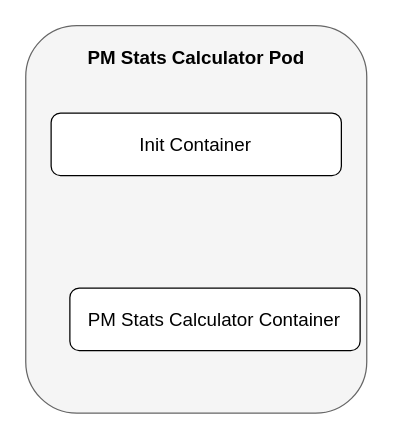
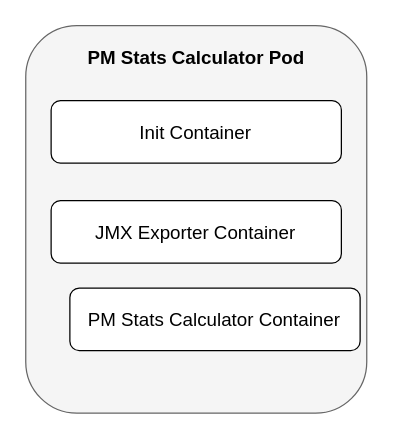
  <mxCell id="0" />
  <mxCell id="1" parent="0" />
  <mxCell id="2" value="" style="rounded=1;whiteSpace=wrap;html=1;fillColor=#f5f5f5;strokeColor=#666666;fontColor=#333333;fontSize=12;" parent="1" vertex="1"><mxGeometry x="20" y="20" width="272.8" height="310" as="geometry" /></mxCell>
  <mxCell id="3" value="PM Stats Calculator Container" style="rounded=1;whiteSpace=wrap;html=1;fontSize=15;" parent="1" vertex="1"><mxGeometry x="55.3" y="230" width="232.2" height="50" as="geometry" /></mxCell>
  <mxCell id="4" value="&lt;b style=&quot;font-size: 15px;&quot;&gt;PM Stats Calculator Pod&lt;/b&gt;" style="text;html=1;align=center;verticalAlign=middle;resizable=0;points=[];autosize=1;strokeColor=none;fillColor=none;fontSize=15;" parent="1" vertex="1"><mxGeometry x="56.4" y="30" width="200" height="30" as="geometry" /></mxCell>
- <mxCell id="6" value="Init Container" style="rounded=1;whiteSpace=wrap;html=1;fontSize=15;" vertex="1" parent="1"><mxGeometry x="40.3" y="90" width="232.2" height="50" as="geometry" /></mxCell>
+ <mxCell id="5" value="JMX Exporter Container" style="rounded=1;whiteSpace=wrap;html=1;fontSize=15;" vertex="1" parent="1"><mxGeometry x="40.3" y="160" width="232.2" height="50" as="geometry" /></mxCell>
+ <mxCell id="6" value="Init Container" style="rounded=1;whiteSpace=wrap;html=1;fontSize=15;" vertex="1" parent="1"><mxGeometry x="40.3" y="80" width="232.2" height="50" as="geometry" /></mxCell>
